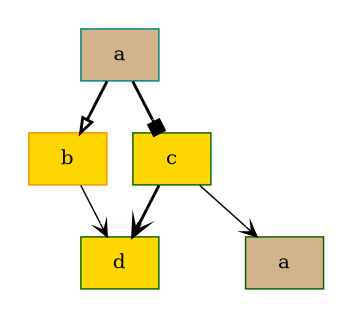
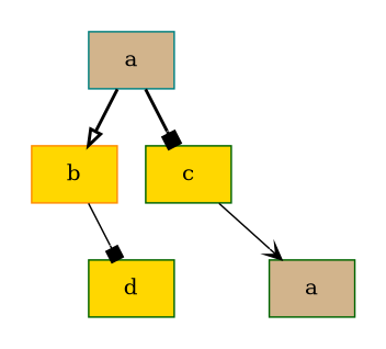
  digraph {
    compound=true
    rankdir=TD
    node [color=darkgreen fillcolor=gold shape=box style=filled]
    edge [arrowhead=box style=bold]
    a [color=teal fillcolor=tan]
    b [color=darkorange]
    c
    d
    n5 [fillcolor=tan label=a]
    subgraph cluster_1 {
      style=invis
      subgraph sub_2 {
        rank=same
        style=invis
        a
      }
      subgraph sub_3 {
        rank=same
        style=invis
        b
        c
      }
      subgraph sub_4 {
        rank=same
        style=invis
        d
      }
    }
    subgraph cluster_5 {
      style=invis
      subgraph sub_6 {
        rank=same
        style=invis
        n5
      }
    }
    a -> b [arrowhead=onormal]
    a -> c
-   b -> d [arrowhead=vee style=solid]
-   c -> d [arrowhead=vee]
+   b -> d [style=solid]
    c -> n5 [arrowhead=vee style=solid]
  }
